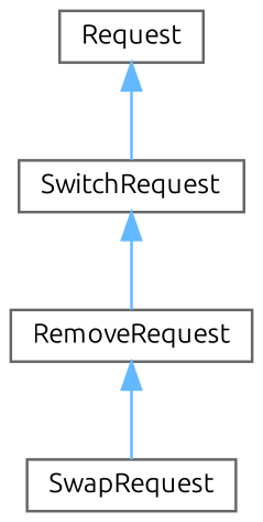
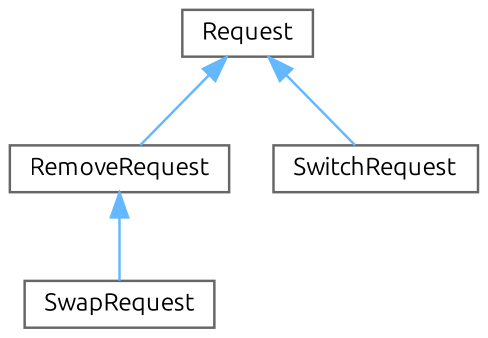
  digraph {
    fontname=Ubuntu
    rankdir=TB
    node [color=grey40 fillcolor=white fontname=Ubuntu fontsize=10 shape=box style=filled]
    edge [color=steelblue1 dir=back fontname=Ubuntu fontsize=10 labelfontname=Helvetica labelfontsize=10 style=solid]
    n1 [height=0.2 label=Request width=0.4]
    n2 [height=0.2 label=RemoveRequest width=0.4]
    n3 [height=0.2 label=SwitchRequest width=0.4]
    n4 [height=0.2 label=SwapRequest width=0.4]
-   n3 -> n2
+   n1 -> n2
    n1 -> n3
    n2 -> n4
  }
